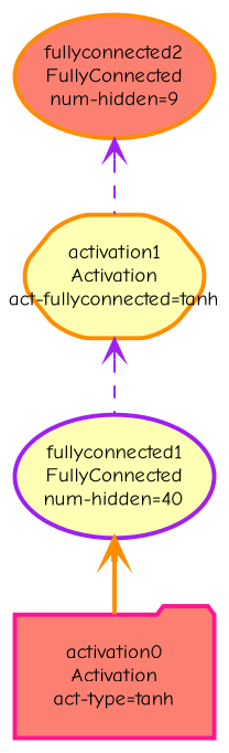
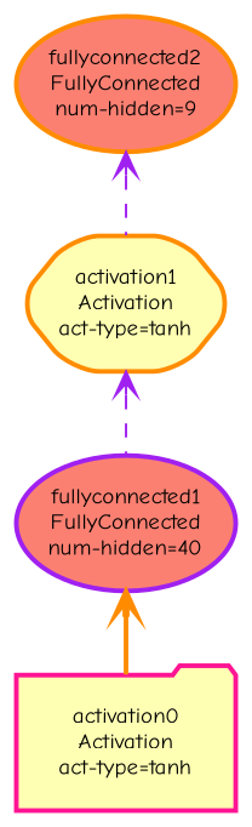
  digraph {
    fontname="Comic Neue"
    node [color=darkorange fillcolor="#ffffb3" fixedsize=true fontname="Comic Neue" fontsize=10 penwidth=2 shape=ellipse style="rounded,filled"]
    edge [arrowtail=open color=purple dir=back fontname="Comic Neue" fontsize=10 style=dashed]
-   n1 [color=deeppink fillcolor="#fb8072" height=0.8034 label="activation0\nActivation\nact-type=tanh" shape=folder width=1.3]
-   n2 [color=purple height=0.8034 label="fullyconnected1\nFullyConnected\nnum-hidden=40" width=1.3]
-   n3 [height=0.8034 label="activation1\nActivation\nact-fullyconnected=tanh" shape=hexagon width=1.3]
+   n1 [color=deeppink height=0.8034 label="activation0\nActivation\nact-type=tanh" shape=folder width=1.3]
+   n2 [color=purple fillcolor="#fb8072" height=0.8034 label="fullyconnected1\nFullyConnected\nnum-hidden=40" width=1.3]
+   n3 [height=0.8034 label="activation1\nActivation\nact-type=tanh" shape=hexagon width=1.3]
    n4 [fillcolor="#fb8072" height=0.8034 label="fullyconnected2\nFullyConnected\nnum-hidden=9" width=1.3]
    n2 -> n1 [color=darkorange style=bold]
    n3 -> n2
    n4 -> n3
  }
